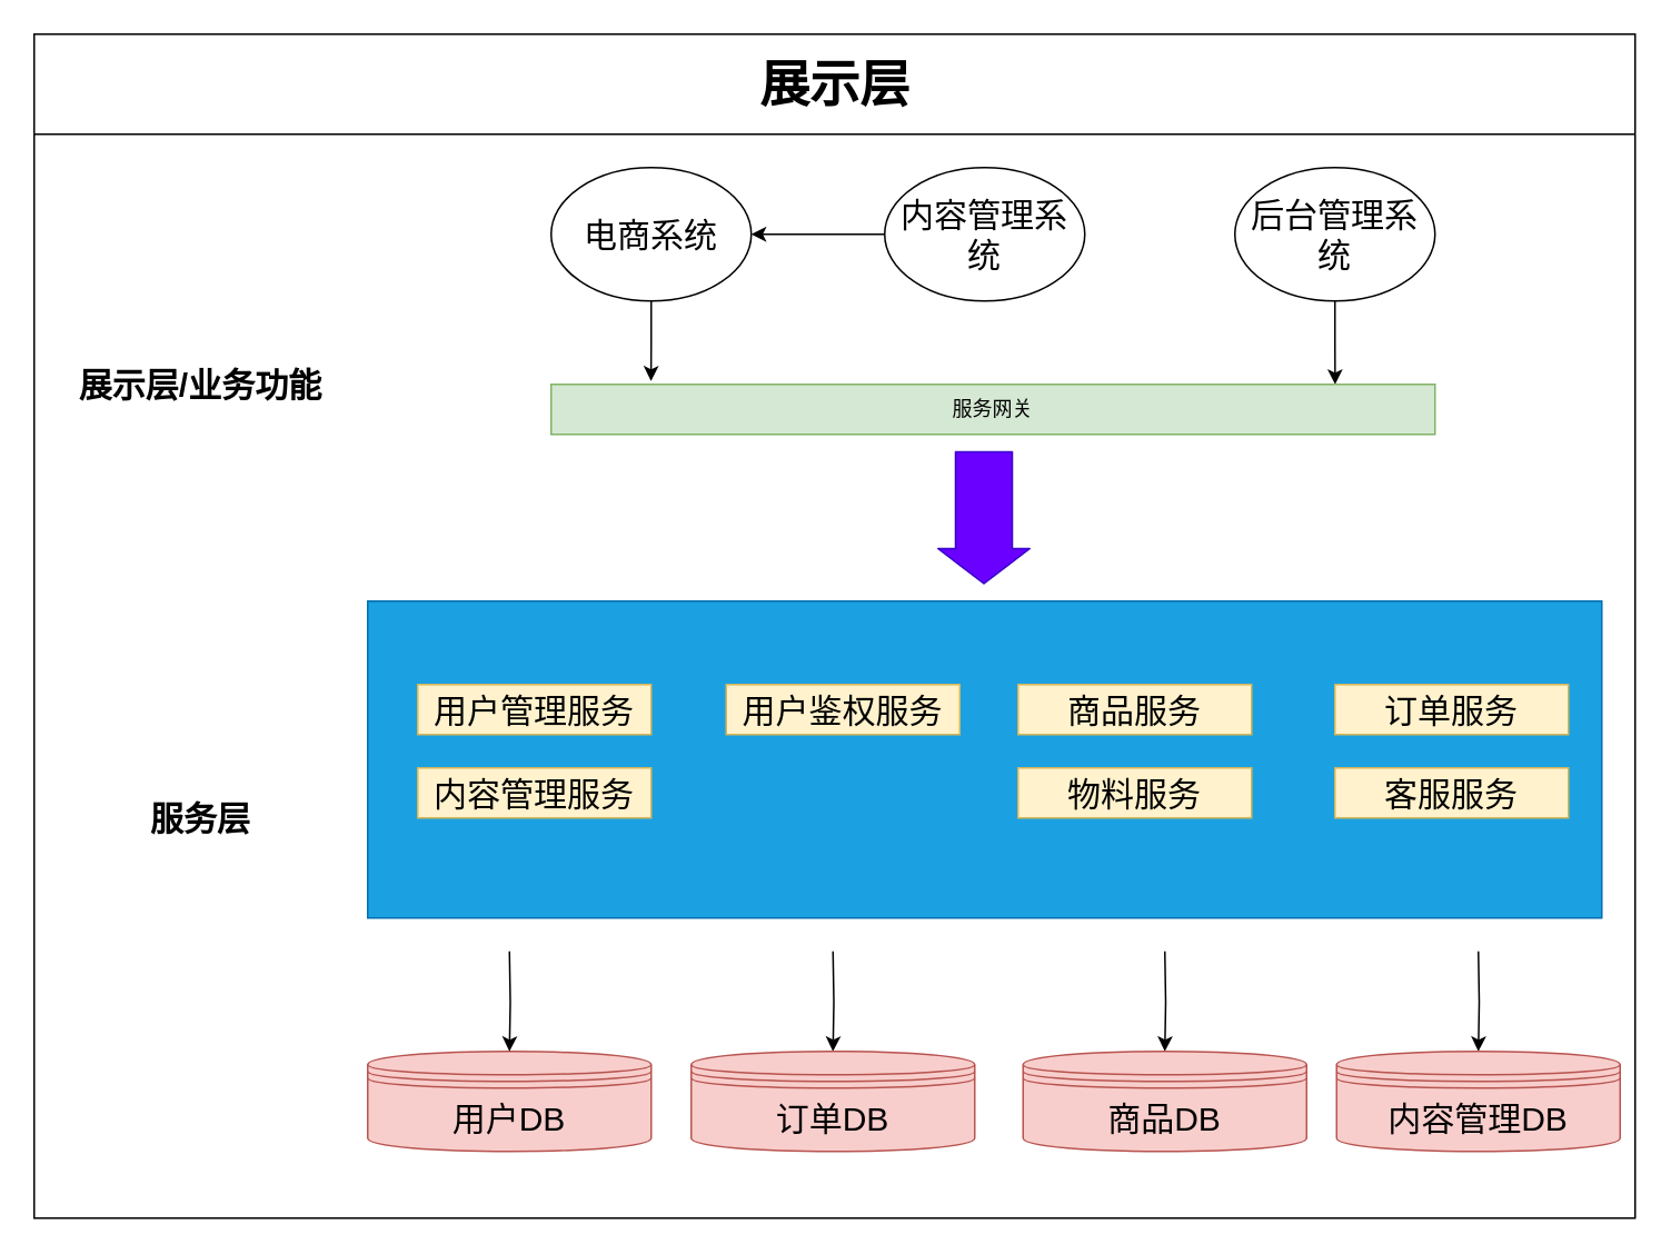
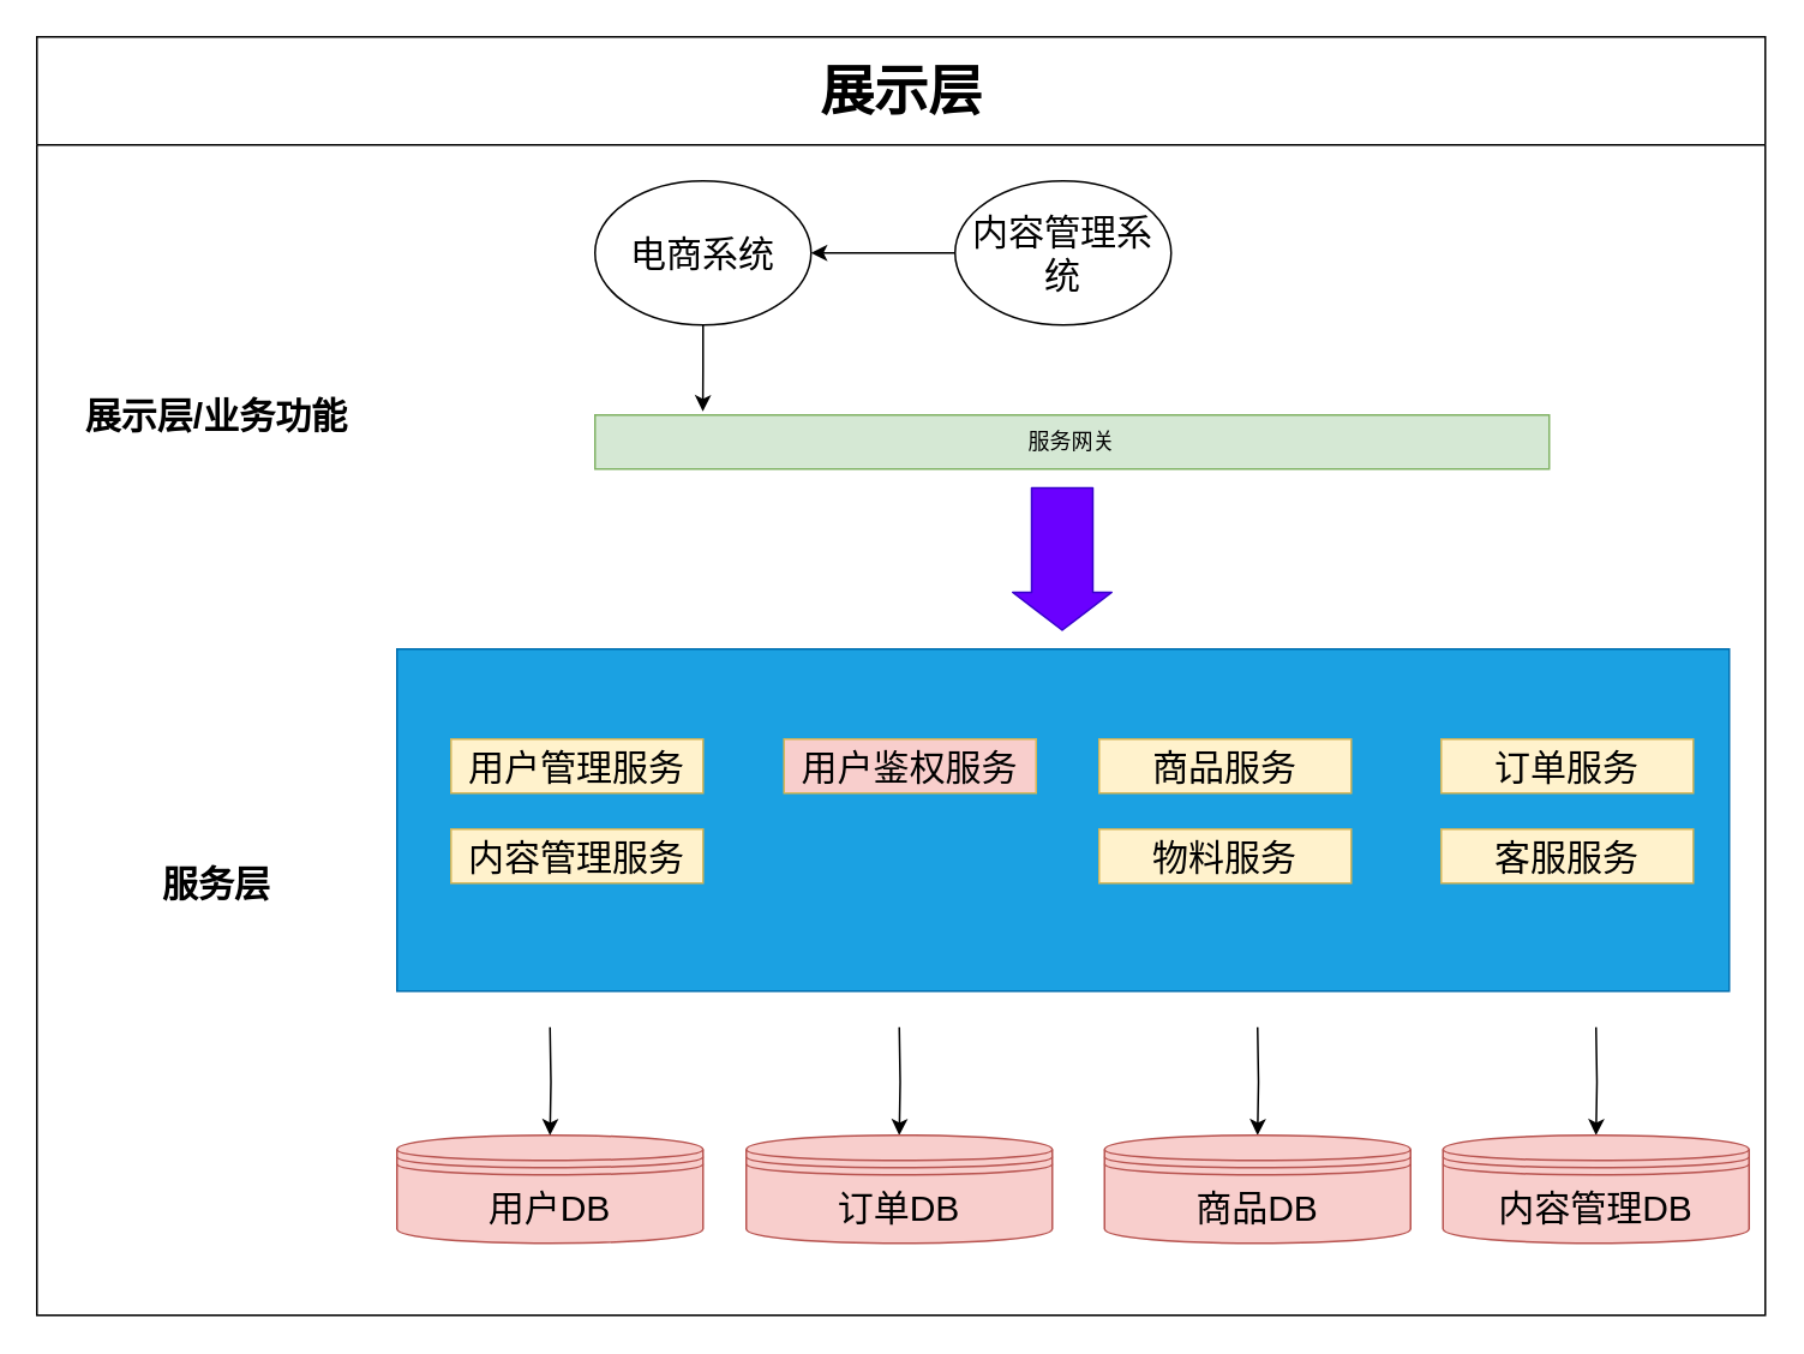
  <mxCell id="0" />
  <mxCell id="1" parent="0" />
  <mxCell id="2" value="展示层" style="swimlane;html=1;startSize=60;horizontal=1;containerType=tree;newEdgeStyle={&quot;edgeStyle&quot;:&quot;elbowEdgeStyle&quot;,&quot;startArrow&quot;:&quot;none&quot;,&quot;endArrow&quot;:&quot;none&quot;};fontSize=30;fontStyle=1" vertex="1" parent="1"><mxGeometry x="20" y="20" width="960" height="710" as="geometry" /></mxCell>
  <mxCell id="3" style="edgeStyle=orthogonalEdgeStyle;rounded=0;orthogonalLoop=1;jettySize=auto;html=1;" edge="1" parent="2" source="4" target="6"><mxGeometry relative="1" as="geometry" /></mxCell>
  <mxCell id="4" value="内容管理系统" style="ellipse;whiteSpace=wrap;html=1;fontSize=20;" vertex="1" parent="2"><mxGeometry x="510" y="80" width="120" height="80" as="geometry" /></mxCell>
  <mxCell id="5" style="edgeStyle=orthogonalEdgeStyle;rounded=0;orthogonalLoop=1;jettySize=auto;html=1;entryX=0.113;entryY=-0.067;entryDx=0;entryDy=0;entryPerimeter=0;" edge="1" parent="2" source="6" target="9"><mxGeometry relative="1" as="geometry" /></mxCell>
  <mxCell id="6" value="电商系统" style="ellipse;whiteSpace=wrap;html=1;fontSize=20;" vertex="1" parent="2"><mxGeometry x="310" y="80" width="120" height="80" as="geometry" /></mxCell>
- <mxCell id="7" style="edgeStyle=orthogonalEdgeStyle;rounded=0;orthogonalLoop=1;jettySize=auto;html=1;entryX=0.887;entryY=0;entryDx=0;entryDy=0;entryPerimeter=0;" edge="1" parent="2" source="8" target="9"><mxGeometry relative="1" as="geometry" /></mxCell>
- <mxCell id="8" value="后台管理系统" style="ellipse;whiteSpace=wrap;html=1;fontSize=20;" vertex="1" parent="2"><mxGeometry x="720" y="80" width="120" height="80" as="geometry" /></mxCell>
  <mxCell id="9" value="服务网关" style="rounded=0;whiteSpace=wrap;html=1;fillColor=#d5e8d4;strokeColor=#82b366;" vertex="1" parent="2"><mxGeometry x="310" y="210" width="530" height="30" as="geometry" /></mxCell>
  <mxCell id="10" value="" style="shape=flexArrow;endArrow=classic;html=1;fontSize=20;width=34;endSize=6.67;fillColor=#6a00ff;strokeColor=#3700CC;" edge="1" parent="2"><mxGeometry width="50" height="50" relative="1" as="geometry"><mxPoint x="569.5" y="250" as="sourcePoint" /><mxPoint x="569.5" y="330" as="targetPoint" /></mxGeometry></mxCell>
  <mxCell id="11" value="" style="rounded=0;whiteSpace=wrap;html=1;fontSize=20;fillColor=#1ba1e2;strokeColor=#006EAF;fontColor=#ffffff;" vertex="1" parent="2"><mxGeometry x="200" y="340" width="740" height="190" as="geometry" /></mxCell>
  <mxCell id="12" style="edgeStyle=orthogonalEdgeStyle;rounded=0;orthogonalLoop=1;jettySize=auto;html=1;entryX=0.5;entryY=0;entryDx=0;entryDy=0;fontSize=20;" edge="1" parent="2" target="16"><mxGeometry relative="1" as="geometry"><mxPoint x="678" y="550" as="sourcePoint" /></mxGeometry></mxCell>
  <mxCell id="13" style="edgeStyle=orthogonalEdgeStyle;rounded=0;orthogonalLoop=1;jettySize=auto;html=1;fontSize=20;" edge="1" parent="2" target="15"><mxGeometry relative="1" as="geometry"><mxPoint x="479" y="550" as="sourcePoint" /></mxGeometry></mxCell>
  <mxCell id="14" value="用户DB" style="shape=datastore;whiteSpace=wrap;html=1;fontSize=20;fillColor=#f8cecc;strokeColor=#b85450;" vertex="1" parent="2"><mxGeometry x="200" y="610" width="170" height="60" as="geometry" /></mxCell>
  <mxCell id="15" value="订单DB" style="shape=datastore;whiteSpace=wrap;html=1;fontSize=20;fillColor=#f8cecc;strokeColor=#b85450;" vertex="1" parent="2"><mxGeometry x="394" y="610" width="170" height="60" as="geometry" /></mxCell>
  <mxCell id="16" value="商品DB" style="shape=datastore;whiteSpace=wrap;html=1;fontSize=20;fillColor=#f8cecc;strokeColor=#b85450;" vertex="1" parent="2"><mxGeometry x="593" y="610" width="170" height="60" as="geometry" /></mxCell>
  <mxCell id="17" style="edgeStyle=orthogonalEdgeStyle;rounded=0;orthogonalLoop=1;jettySize=auto;html=1;entryX=0.5;entryY=0;entryDx=0;entryDy=0;fontSize=20;" edge="1" parent="2" target="14"><mxGeometry relative="1" as="geometry"><mxPoint x="285" y="550" as="sourcePoint" /></mxGeometry></mxCell>
  <mxCell id="18" value="&lt;font style=&quot;font-size: 20px;&quot;&gt;展示层/业务功能&lt;/font&gt;" style="rounded=0;whiteSpace=wrap;html=1;fontSize=20;fontStyle=1;strokeColor=none;" vertex="1" parent="2"><mxGeometry x="20" y="180" width="160" height="60" as="geometry" /></mxCell>
  <mxCell id="19" value="&lt;font style=&quot;font-size: 20px&quot;&gt;服务层&lt;/font&gt;" style="rounded=0;whiteSpace=wrap;html=1;fontSize=20;fontStyle=1;strokeColor=none;" vertex="1" parent="2"><mxGeometry x="20" y="440" width="160" height="60" as="geometry" /></mxCell>
  <mxCell id="20" value="用户管理服务" style="rounded=0;whiteSpace=wrap;html=1;fillColor=#fff2cc;strokeColor=#d6b656;fontSize=20;" vertex="1" parent="2"><mxGeometry x="230" y="390" width="140" height="30" as="geometry" /></mxCell>
- <mxCell id="21" value="用户鉴权服务" style="rounded=0;whiteSpace=wrap;html=1;fillColor=#fff2cc;strokeColor=#d6b656;fontSize=20;" vertex="1" parent="2"><mxGeometry x="415" y="390" width="140" height="30" as="geometry" /></mxCell>
+ <mxCell id="21" value="用户鉴权服务" style="rounded=0;whiteSpace=wrap;html=1;fillColor=#f8cecc;strokeColor=#d6b656;fontSize=20;" vertex="1" parent="2"><mxGeometry x="415" y="390" width="140" height="30" as="geometry" /></mxCell>
  <mxCell id="22" value="商品服务" style="rounded=0;whiteSpace=wrap;html=1;fillColor=#fff2cc;strokeColor=#d6b656;fontSize=20;" vertex="1" parent="2"><mxGeometry x="590" y="390" width="140" height="30" as="geometry" /></mxCell>
  <mxCell id="23" value="订单服务" style="rounded=0;whiteSpace=wrap;html=1;fillColor=#fff2cc;strokeColor=#d6b656;fontSize=20;" vertex="1" parent="2"><mxGeometry x="780" y="390" width="140" height="30" as="geometry" /></mxCell>
  <mxCell id="24" value="内容管理服务" style="rounded=0;whiteSpace=wrap;html=1;fillColor=#fff2cc;strokeColor=#d6b656;fontSize=20;" vertex="1" parent="2"><mxGeometry x="230" y="440" width="140" height="30" as="geometry" /></mxCell>
  <mxCell id="25" value="物料服务" style="rounded=0;whiteSpace=wrap;html=1;fillColor=#fff2cc;strokeColor=#d6b656;fontSize=20;" vertex="1" parent="2"><mxGeometry x="590" y="440" width="140" height="30" as="geometry" /></mxCell>
  <mxCell id="26" value="客服服务" style="rounded=0;whiteSpace=wrap;html=1;fillColor=#fff2cc;strokeColor=#d6b656;fontSize=20;" vertex="1" parent="2"><mxGeometry x="780" y="440" width="140" height="30" as="geometry" /></mxCell>
  <mxCell id="27" style="edgeStyle=orthogonalEdgeStyle;rounded=0;orthogonalLoop=1;jettySize=auto;html=1;entryX=0.5;entryY=0;entryDx=0;entryDy=0;fontSize=20;" edge="1" parent="2" target="28"><mxGeometry relative="1" as="geometry"><mxPoint x="866" y="550" as="sourcePoint" /></mxGeometry></mxCell>
  <mxCell id="28" value="内容管理DB" style="shape=datastore;whiteSpace=wrap;html=1;fontSize=20;fillColor=#f8cecc;strokeColor=#b85450;" vertex="1" parent="2"><mxGeometry x="781" y="610" width="170" height="60" as="geometry" /></mxCell>
